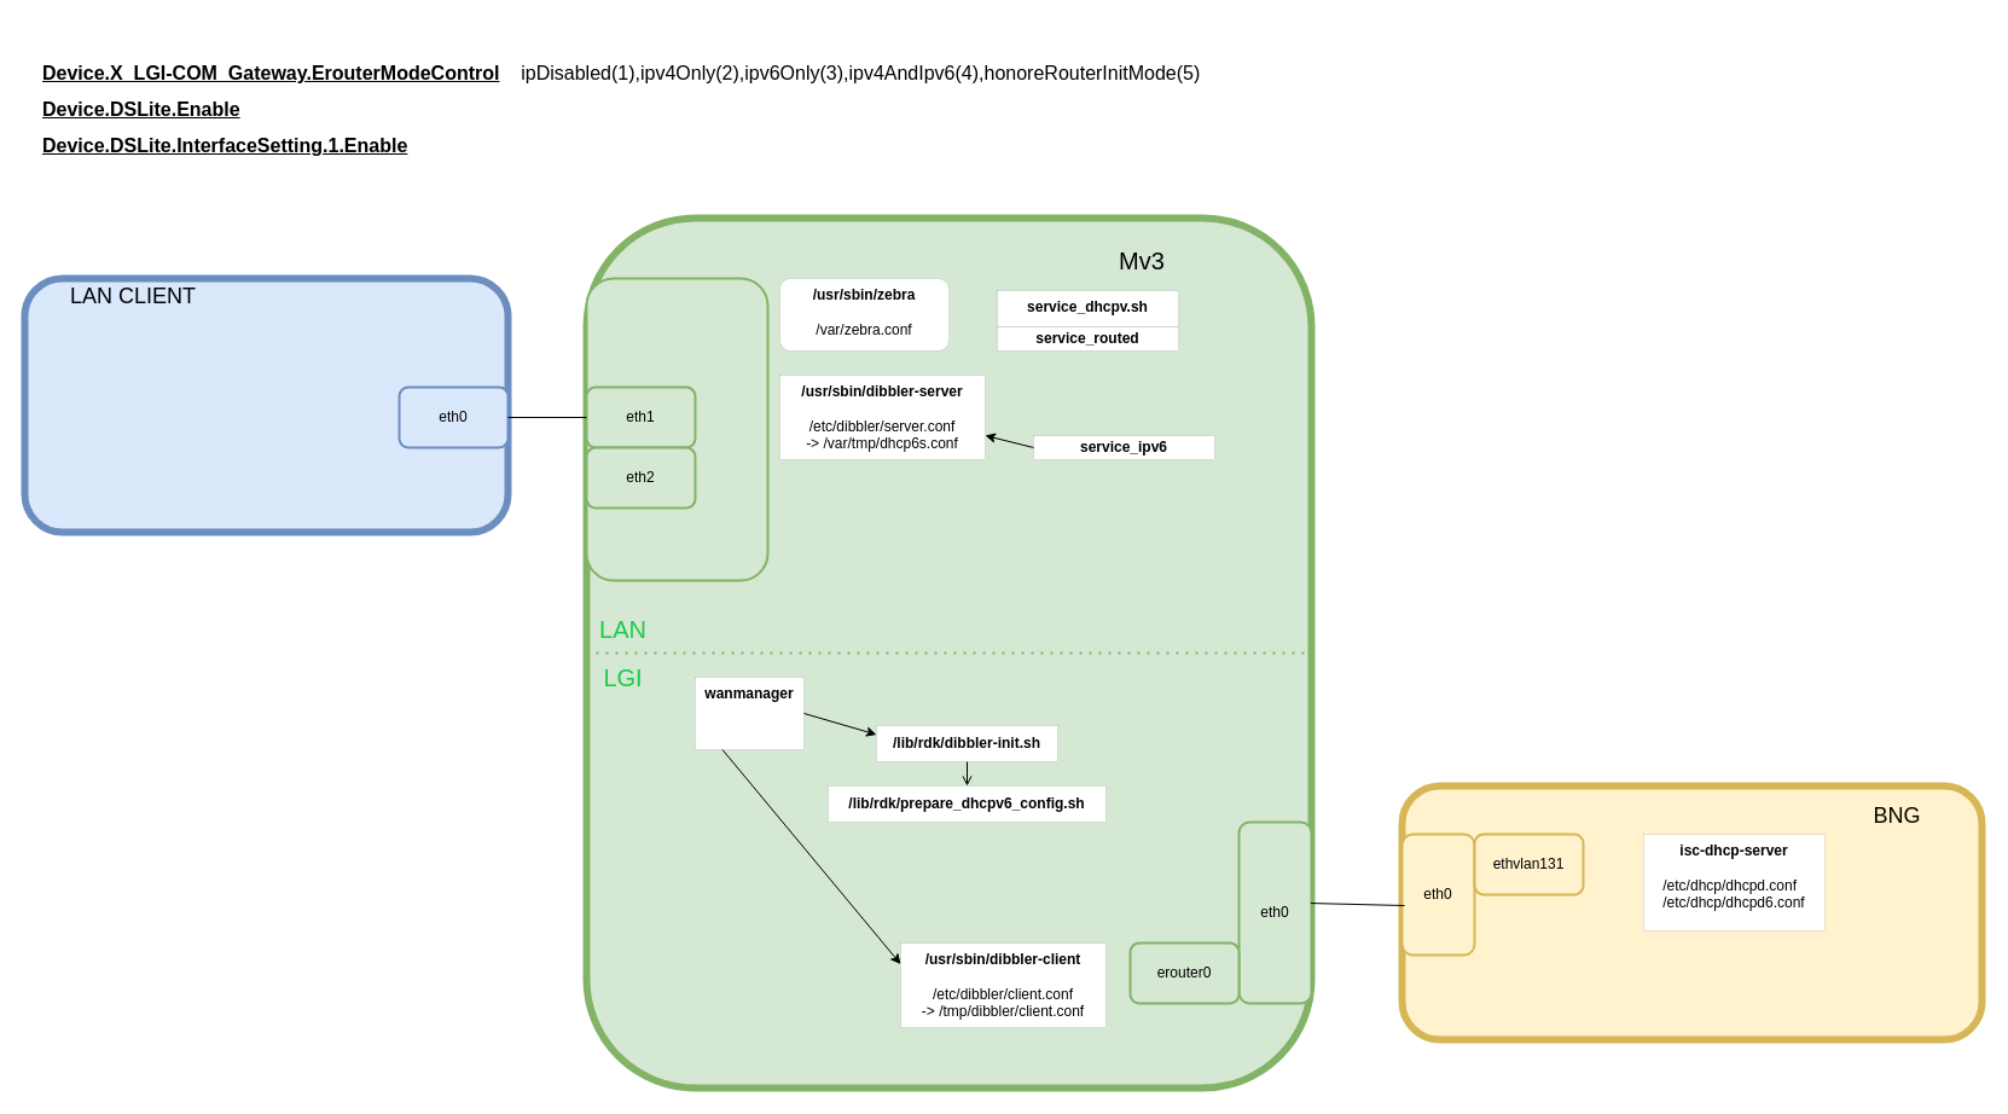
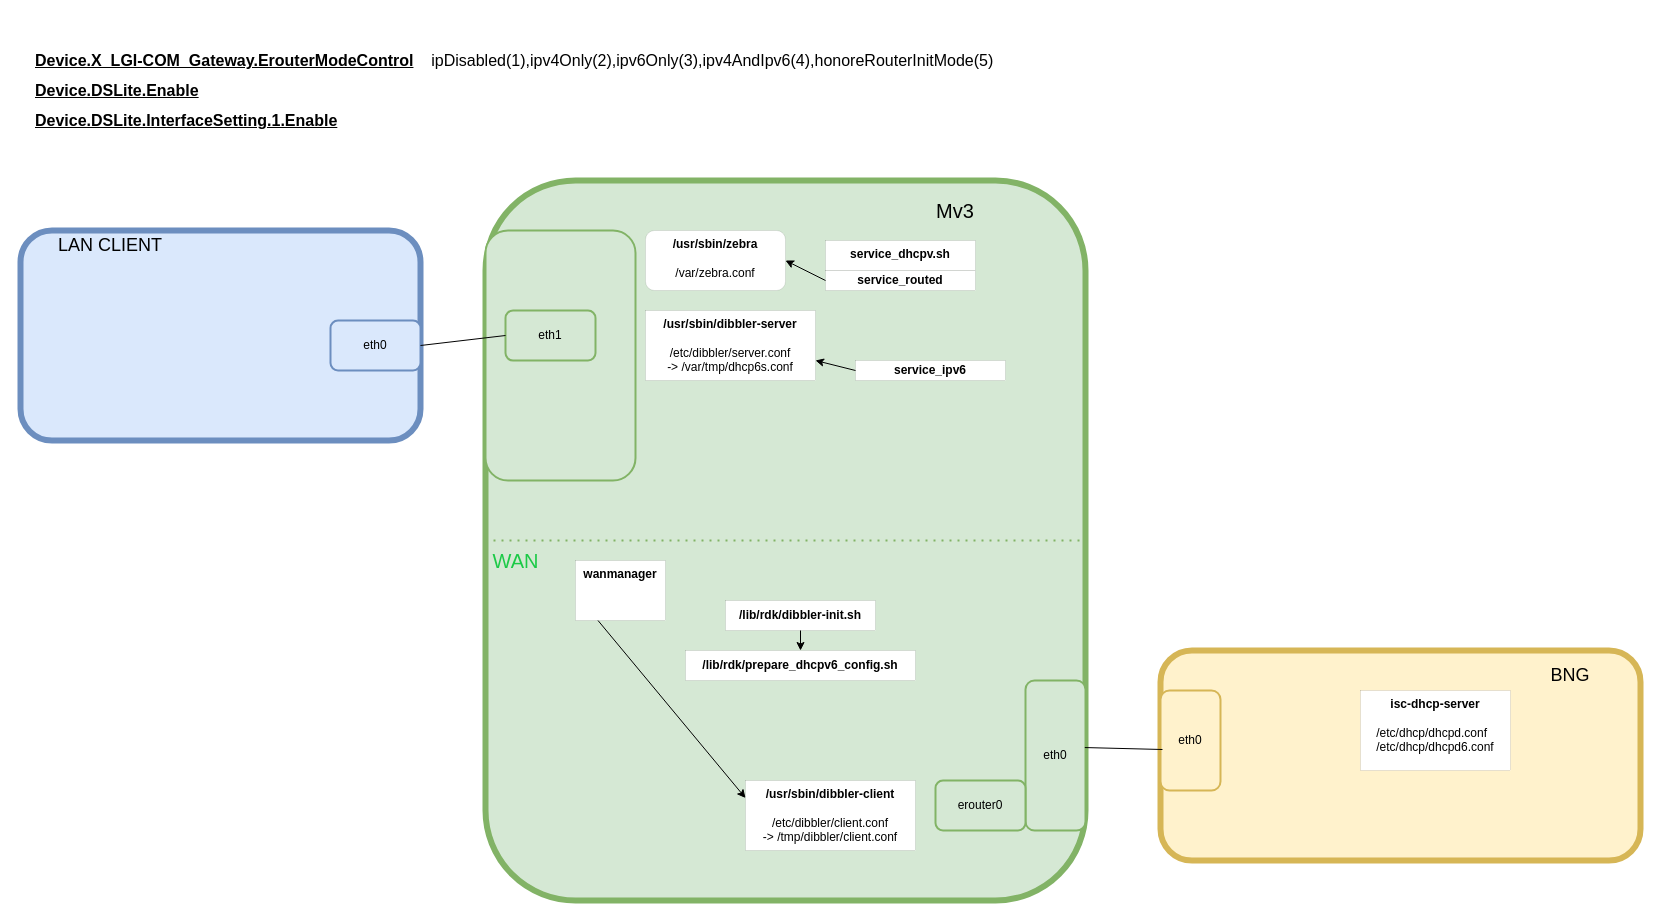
  <mxCell id="0" />
  <mxCell id="1" parent="0" />
  <mxCell id="2" value="" style="rounded=1;whiteSpace=wrap;html=1;fillColor=#dae8fc;strokeColor=#6c8ebf;strokeWidth=6;" parent="1" vertex="1"><mxGeometry x="20" y="230" width="400" height="210" as="geometry" /></mxCell>
  <mxCell id="3" value="" style="rounded=1;whiteSpace=wrap;html=1;fillColor=#d5e8d4;strokeColor=#82b366;strokeWidth=6;" parent="1" vertex="1"><mxGeometry x="485" y="180" width="600" height="720" as="geometry" /></mxCell>
  <mxCell id="4" value="" style="rounded=1;whiteSpace=wrap;html=1;fillColor=#d5e8d4;strokeColor=#82b366;strokeWidth=2;" parent="1" vertex="1"><mxGeometry x="485" y="230" width="150" height="250" as="geometry" /></mxCell>
  <mxCell id="5" value="LAN CLIENT" style="text;strokeColor=none;align=center;fillColor=none;html=1;verticalAlign=middle;whiteSpace=wrap;rounded=1;fontSize=18;" parent="1" vertex="1"><mxGeometry x="40" y="230" width="140" height="30" as="geometry" /></mxCell>
- <mxCell id="6" value="Mv3" style="text;strokeColor=none;align=center;fillColor=none;html=1;verticalAlign=middle;whiteSpace=wrap;rounded=1;fontSize=20;" parent="1" vertex="1"><mxGeometry x="905" y="200" width="80" height="30" as="geometry" /></mxCell>
- <mxCell id="7" value="eth1" style="rounded=1;whiteSpace=wrap;html=1;fillColor=#d5e8d4;strokeColor=#82b366;strokeWidth=2;" parent="1" vertex="1"><mxGeometry x="485" y="320" width="90" height="50" as="geometry" /></mxCell>
+ <mxCell id="6" value="Mv3" style="text;strokeColor=none;align=center;fillColor=none;html=1;verticalAlign=middle;whiteSpace=wrap;rounded=1;fontSize=20;" parent="1" vertex="1"><mxGeometry x="915" y="195" width="80" height="30" as="geometry" /></mxCell>
+ <mxCell id="7" value="eth1" style="rounded=1;whiteSpace=wrap;html=1;fillColor=#d5e8d4;strokeColor=#82b366;strokeWidth=2;" parent="1" vertex="1"><mxGeometry x="505" y="310" width="90" height="50" as="geometry" /></mxCell>
  <mxCell id="8" value="" style="rounded=1;whiteSpace=wrap;html=1;fillColor=#fff2cc;strokeColor=#d6b656;strokeWidth=6;" vertex="1" parent="1"><mxGeometry x="1160" y="650" width="480" height="210" as="geometry" /></mxCell>
  <mxCell id="9" value="BNG" style="text;strokeColor=none;align=center;fillColor=none;html=1;verticalAlign=middle;whiteSpace=wrap;rounded=1;fontSize=18;" vertex="1" parent="1"><mxGeometry x="1530" y="660" width="80" height="30" as="geometry" /></mxCell>
  <mxCell id="10" value="eth0" style="rounded=1;whiteSpace=wrap;html=1;fillColor=#fff2cc;strokeColor=#d6b656;strokeWidth=2;" vertex="1" parent="1"><mxGeometry x="1160" y="690" width="60" height="100" as="geometry" /></mxCell>
  <mxCell id="11" value="&lt;b&gt;/usr/sbin/zebra&lt;/b&gt;&lt;br&gt;&lt;br&gt;/var/zebra.conf" style="whiteSpace=wrap;html=1;verticalAlign=top;strokeWidth=0;rounded=1;" vertex="1" parent="1"><mxGeometry x="645" y="230" width="140" height="60" as="geometry" /></mxCell>
  <mxCell id="12" value="&lt;b&gt;/usr/sbin/dibbler-client&lt;/b&gt;&lt;br&gt;&lt;br&gt;/etc/dibbler/client.conf&lt;br&gt;-&amp;gt; /tmp/dibbler/client.conf" style="rounded=0;whiteSpace=wrap;html=1;verticalAlign=top;strokeWidth=0;" vertex="1" parent="1"><mxGeometry x="745" y="780" width="170" height="70" as="geometry" /></mxCell>
  <mxCell id="13" value="eth0" style="rounded=1;whiteSpace=wrap;html=1;fillColor=#d5e8d4;strokeColor=#82b366;strokeWidth=2;" vertex="1" parent="1"><mxGeometry x="1025" y="680" width="60" height="150" as="geometry" /></mxCell>
  <mxCell id="14" value="erouter0" style="rounded=1;whiteSpace=wrap;html=1;fillColor=#d5e8d4;strokeColor=#82b366;strokeWidth=2;" vertex="1" parent="1"><mxGeometry x="935" y="780" width="90" height="50" as="geometry" /></mxCell>
  <mxCell id="15" value="eth0" style="rounded=1;whiteSpace=wrap;html=1;fillColor=#dae8fc;strokeColor=#6c8ebf;strokeWidth=2;" vertex="1" parent="1"><mxGeometry x="330" y="320" width="90" height="50" as="geometry" /></mxCell>
- <mxCell id="16" value="ethvlan131" style="rounded=1;whiteSpace=wrap;html=1;fillColor=#fff2cc;strokeColor=#d6b656;strokeWidth=2;" vertex="1" parent="1"><mxGeometry x="1220" y="690" width="90" height="50" as="geometry" /></mxCell>
  <mxCell id="17" value="&lt;b&gt;isc-dhcp-server&lt;/b&gt;&lt;br&gt;&lt;br&gt;&lt;div style=&quot;text-align: left;&quot;&gt;&lt;span style=&quot;background-color: initial;&quot;&gt;/etc/dhcp/dhcpd.conf&lt;/span&gt;&lt;/div&gt;&lt;div style=&quot;text-align: left;&quot;&gt;&lt;span style=&quot;background-color: initial;&quot;&gt;/etc/dhcp/dhcpd6.conf&lt;/span&gt;&lt;/div&gt;" style="rounded=0;whiteSpace=wrap;html=1;verticalAlign=top;strokeWidth=0;" vertex="1" parent="1"><mxGeometry x="1360" y="690" width="150" height="80" as="geometry" /></mxCell>
  <mxCell id="18" value="&lt;b&gt;/usr/sbin/dibbler-server&lt;/b&gt;&lt;br&gt;&lt;br&gt;/etc/dibbler/server.conf&lt;br&gt;-&amp;gt; /var/tmp/dhcp6s.conf" style="rounded=0;whiteSpace=wrap;html=1;verticalAlign=top;strokeWidth=0;" vertex="1" parent="1"><mxGeometry x="645" y="310" width="170" height="70" as="geometry" /></mxCell>
  <mxCell id="19" value="&lt;b&gt;/lib/rdk/prepare_dhcpv6_config.sh&lt;/b&gt;" style="rounded=0;whiteSpace=wrap;html=1;verticalAlign=middle;strokeWidth=0;" vertex="1" parent="1"><mxGeometry x="685" y="650" width="230" height="30" as="geometry" /></mxCell>
  <mxCell id="20" value="&lt;b&gt;/lib/rdk/dibbler-init.sh&lt;/b&gt;" style="rounded=0;whiteSpace=wrap;html=1;verticalAlign=middle;strokeWidth=0;" vertex="1" parent="1"><mxGeometry x="725" y="600" width="150" height="30" as="geometry" /></mxCell>
  <mxCell id="21" value="&lt;b&gt;wanmanager&lt;/b&gt;" style="rounded=0;whiteSpace=wrap;html=1;verticalAlign=top;strokeWidth=0;" vertex="1" parent="1"><mxGeometry x="575" y="560" width="90" height="60" as="geometry" /></mxCell>
- <mxCell id="22" value="" style="endArrow=classic;html=1;rounded=0;exitX=1;exitY=0.5;exitDx=0;exitDy=0;strokeWidth=1;entryX=0;entryY=0.25;entryDx=0;entryDy=0;" edge="1" parent="1" source="21" target="20"><mxGeometry width="50" height="50" relative="1" as="geometry"><mxPoint x="565" y="730" as="sourcePoint" /><mxPoint x="725" y="660" as="targetPoint" /></mxGeometry></mxCell>
- <mxCell id="23" value="" style="endArrow=open;html=1;rounded=0;exitX=0.5;exitY=1;exitDx=0;exitDy=0;strokeWidth=1;entryX=0.5;entryY=0;entryDx=0;entryDy=0;" edge="1" parent="1" source="20" target="19"><mxGeometry width="50" height="50" relative="1" as="geometry"><mxPoint x="695" y="690" as="sourcePoint" /><mxPoint x="685.08" y="650" as="targetPoint" /></mxGeometry></mxCell>
+ <mxCell id="23" value="" style="endArrow=classic;html=1;rounded=0;exitX=0.5;exitY=1;exitDx=0;exitDy=0;strokeWidth=1;entryX=0.5;entryY=0;entryDx=0;entryDy=0;" edge="1" parent="1" source="20" target="19"><mxGeometry width="50" height="50" relative="1" as="geometry"><mxPoint x="695" y="690" as="sourcePoint" /><mxPoint x="685.08" y="650" as="targetPoint" /></mxGeometry></mxCell>
  <mxCell id="24" value="" style="endArrow=none;html=1;rounded=0;entryX=0.989;entryY=0.447;entryDx=0;entryDy=0;entryPerimeter=0;exitX=0.033;exitY=0.59;exitDx=0;exitDy=0;exitPerimeter=0;" edge="1" parent="1" source="10" target="13"><mxGeometry width="50" height="50" relative="1" as="geometry"><mxPoint x="1145" y="750" as="sourcePoint" /><mxPoint x="445" y="315" as="targetPoint" /></mxGeometry></mxCell>
- <mxCell id="25" value="eth2" style="rounded=1;whiteSpace=wrap;html=1;fillColor=#d5e8d4;strokeColor=#82b366;strokeWidth=2;" vertex="1" parent="1"><mxGeometry x="485" y="370" width="90" height="50" as="geometry" /></mxCell>
  <mxCell id="26" value="" style="endArrow=none;dashed=1;html=1;dashPattern=1 3;strokeWidth=2;rounded=0;fontSize=20;exitX=0;exitY=0.5;exitDx=0;exitDy=0;entryX=1;entryY=0.5;entryDx=0;entryDy=0;fillColor=#d5e8d4;strokeColor=#82b366;" edge="1" parent="1" source="3" target="3"><mxGeometry width="50" height="50" relative="1" as="geometry"><mxPoint x="545" y="580" as="sourcePoint" /><mxPoint x="595" y="530" as="targetPoint" /></mxGeometry></mxCell>
- <mxCell id="27" value="LGI" style="text;html=1;align=center;verticalAlign=middle;resizable=0;points=[];autosize=1;strokeColor=none;fillColor=none;fontSize=20;fontColor=#1cca47;" vertex="1" parent="1"><mxGeometry x="480" y="540" width="70" height="40" as="geometry" /></mxCell>
- <mxCell id="28" value="LAN" style="text;html=1;align=center;verticalAlign=middle;resizable=0;points=[];autosize=1;strokeColor=none;fillColor=none;fontSize=20;fontColor=#1cca47;" vertex="1" parent="1"><mxGeometry x="485" y="500" width="60" height="40" as="geometry" /></mxCell>
+ <mxCell id="27" value="WAN" style="text;html=1;align=center;verticalAlign=middle;resizable=0;points=[];autosize=1;strokeColor=none;fillColor=none;fontSize=20;fontColor=#1cca47;" vertex="1" parent="1"><mxGeometry x="480" y="540" width="70" height="40" as="geometry" /></mxCell>
  <mxCell id="29" value="" style="endArrow=none;html=1;rounded=0;entryX=1;entryY=0.5;entryDx=0;entryDy=0;exitX=0;exitY=0.5;exitDx=0;exitDy=0;" edge="1" parent="1" source="7" target="15"><mxGeometry width="50" height="50" relative="1" as="geometry"><mxPoint x="175" y="570" as="sourcePoint" /><mxPoint x="225" y="520" as="targetPoint" /></mxGeometry></mxCell>
  <mxCell id="30" value="" style="endArrow=classic;html=1;rounded=0;entryX=0;entryY=0.25;entryDx=0;entryDy=0;exitX=0.25;exitY=1;exitDx=0;exitDy=0;strokeWidth=1;" edge="1" parent="1" source="21" target="12"><mxGeometry width="50" height="50" relative="1" as="geometry"><mxPoint x="742.5" y="730" as="sourcePoint" /><mxPoint x="742.5" y="700" as="targetPoint" /></mxGeometry></mxCell>
  <mxCell id="31" value="" style="group;verticalAlign=middle;" vertex="1" connectable="0" parent="1"><mxGeometry x="825" y="240" width="150" height="50" as="geometry" /></mxCell>
  <mxCell id="32" value="&lt;b&gt;service_dhcpv.sh&lt;/b&gt;" style="rounded=0;whiteSpace=wrap;html=1;verticalAlign=top;strokeWidth=0;" vertex="1" parent="31"><mxGeometry width="150" height="30" as="geometry" /></mxCell>
  <mxCell id="33" value="&lt;b&gt;service_routed&lt;/b&gt;" style="rounded=0;whiteSpace=wrap;html=1;verticalAlign=middle;strokeWidth=0;" vertex="1" parent="31"><mxGeometry y="30" width="150" height="20" as="geometry" /></mxCell>
  <mxCell id="34" value="" style="group;verticalAlign=middle;" vertex="1" connectable="0" parent="1"><mxGeometry x="855" y="330" width="150" height="50" as="geometry" /></mxCell>
  <mxCell id="35" value="&lt;b&gt;service_ipv6&lt;/b&gt;" style="rounded=0;whiteSpace=wrap;html=1;verticalAlign=middle;strokeWidth=0;" vertex="1" parent="34"><mxGeometry y="30" width="150" height="20" as="geometry" /></mxCell>
+ <mxCell id="36" value="" style="endArrow=classic;html=1;rounded=0;strokeWidth=1;fontSize=20;fontColor=#1cca47;entryX=1;entryY=0.5;entryDx=0;entryDy=0;exitX=0;exitY=0.5;exitDx=0;exitDy=0;" edge="1" parent="1" source="33" target="11"><mxGeometry width="50" height="50" relative="1" as="geometry"><mxPoint x="835" y="310" as="sourcePoint" /><mxPoint x="885" y="260" as="targetPoint" /></mxGeometry></mxCell>
  <mxCell id="37" value="" style="endArrow=classic;html=1;rounded=0;strokeWidth=1;fontSize=20;fontColor=#1cca47;exitX=0;exitY=0.5;exitDx=0;exitDy=0;" edge="1" parent="1" source="35"><mxGeometry width="50" height="50" relative="1" as="geometry"><mxPoint x="905" y="350" as="sourcePoint" /><mxPoint x="815" y="360" as="targetPoint" /></mxGeometry></mxCell>
  <mxCell id="38" value="&lt;h1 style=&quot;font-size: 16px;&quot;&gt;&lt;span style=&quot;background-color: initial; font-size: 16px;&quot;&gt;&lt;u&gt;Device.X_LGI-COM_Gateway.ErouterModeControl&lt;/u&gt;&lt;span style=&quot;font-weight: normal;&quot;&gt;&amp;nbsp; &amp;nbsp;&amp;nbsp;&lt;/span&gt;&lt;/span&gt;&lt;span style=&quot;font-weight: normal;&quot;&gt;ipDisabled(1),ipv4Only(2),ipv6Only(3),ipv4AndIpv6(4),honoreRouterInitMode(5)&lt;/span&gt;&lt;/h1&gt;&lt;h1 style=&quot;font-size: 16px;&quot;&gt;&lt;u&gt;&lt;span style=&quot;background-color: initial;&quot;&gt;Device.DSLite.Enable&lt;/span&gt;&lt;br&gt;&lt;/u&gt;&lt;/h1&gt;&lt;div&gt;&lt;div style=&quot;&quot;&gt;&lt;b&gt;&lt;u&gt;Device.DSLite.InterfaceSetting.1.Enable&lt;/u&gt;&lt;/b&gt;&lt;/div&gt;&lt;/div&gt;" style="text;html=1;strokeColor=none;fillColor=none;spacing=5;spacingTop=-20;whiteSpace=wrap;overflow=hidden;rounded=0;fontSize=16;fontColor=#000000;verticalAlign=middle;" vertex="1" parent="1"><mxGeometry x="30" y="20" width="1020" height="150" as="geometry" /></mxCell>
